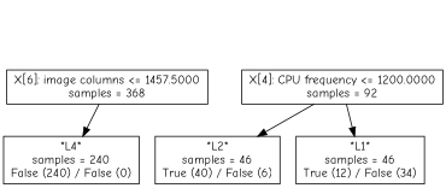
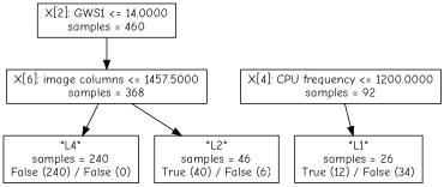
  digraph {
    fontname="Comic Neue"
    node [fontname="Comic Neue" shape=box]
    edge [fontname="Comic Neue"]
+   n1 [label="X[2]: GWS1 <= 14.0000\nsamples = 460"]
    n2 [label="X[6]: image columns <= 1457.5000\nsamples = 368"]
    n3 [label="X[4]: CPU frequency <= 1200.0000\nsamples = 92"]
-   n4 [label="*L1*\nsamples = 46\nTrue (12) / False (34)"]
+   n4 [label="*L1*\nsamples = 26\nTrue (12) / False (34)"]
    n5 [label="*L2*\nsamples = 46\nTrue (40) / False (6)"]
    n6 [label="*L4*\nsamples = 240\nFalse (240) / False (0)"]
+   n1 -> n2
    n2 -> n6
    n3 -> n4
-   n3 -> n5
+   n2 -> n5
  }
